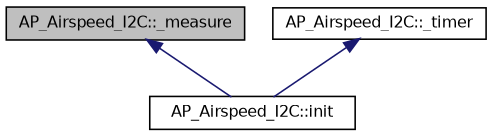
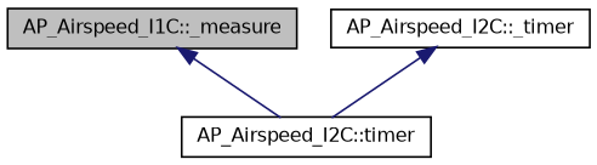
  digraph {
    rankdir=TB
    node [color=black fillcolor=white fontname=Helvetica fontsize=10 shape=record style=filled]
    edge [color=midnightblue dir=back fontname=Helvetica fontsize=10 labelfontname=Helvetica labelfontsize=10 style=solid]
-   n1 [fillcolor=grey75 fontcolor=black height=0.2 label="AP_Airspeed_I2C::_measure" width=0.4]
-   n2 [height=0.2 label="AP_Airspeed_I2C::init" width=0.4]
+   n1 [fillcolor=grey75 fontcolor=black height=0.2 label="AP_Airspeed_I1C::_measure" width=0.4]
+   n2 [height=0.2 label="AP_Airspeed_I2C::timer" width=0.4]
    n3 [height=0.2 label="AP_Airspeed_I2C::_timer" width=0.4]
    n1 -> n2
    n3 -> n2
  }
